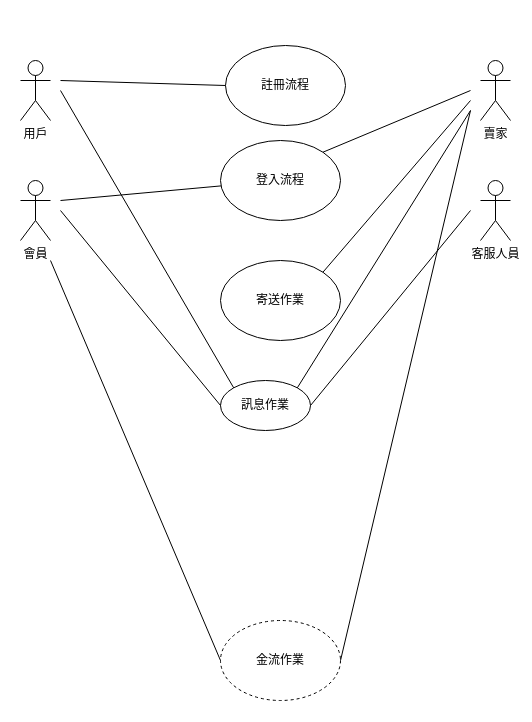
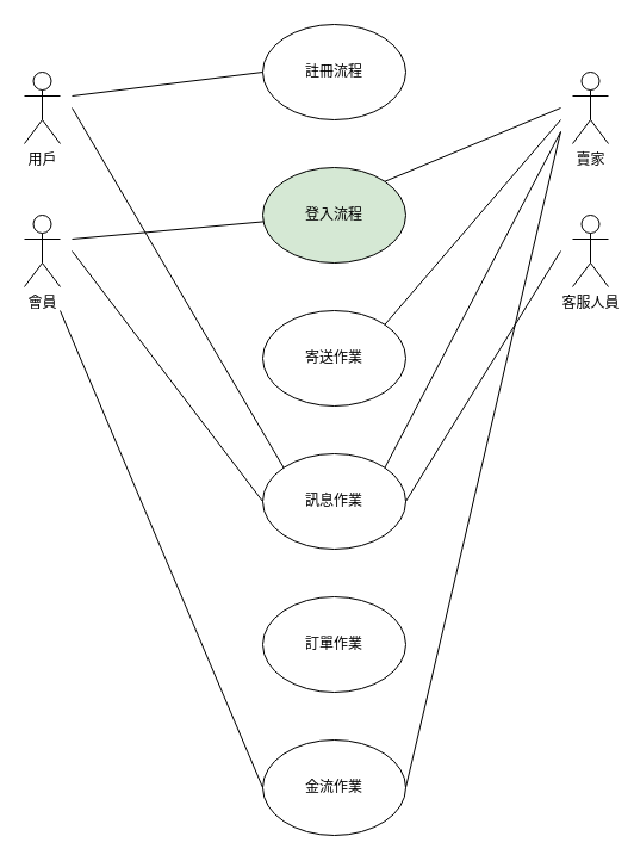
  <mxCell id="0" />
  <mxCell id="1" parent="0" />
  <mxCell id="2" value="用戶" style="shape=umlActor;verticalLabelPosition=bottom;verticalAlign=top;html=1;outlineConnect=0;" vertex="1" parent="1"><mxGeometry x="20" y="60" width="30" height="60" as="geometry" /></mxCell>
  <mxCell id="3" value="會員" style="shape=umlActor;verticalLabelPosition=bottom;verticalAlign=top;html=1;outlineConnect=0;" vertex="1" parent="1"><mxGeometry x="20" y="180" width="30" height="60" as="geometry" /></mxCell>
  <mxCell id="4" value="客服人員" style="shape=umlActor;verticalLabelPosition=bottom;verticalAlign=top;html=1;outlineConnect=0;" vertex="1" parent="1"><mxGeometry x="480" y="180" width="30" height="60" as="geometry" /></mxCell>
  <mxCell id="5" value="賣家" style="shape=umlActor;verticalLabelPosition=bottom;verticalAlign=top;html=1;outlineConnect=0;" vertex="1" parent="1"><mxGeometry x="480" y="60" width="30" height="60" as="geometry" /></mxCell>
- <mxCell id="6" value="註冊流程" style="ellipse;whiteSpace=wrap;html=1;" vertex="1" parent="1"><mxGeometry x="225" y="45" width="120" height="80" as="geometry" /></mxCell>
- <mxCell id="7" value="登入流程" style="ellipse;whiteSpace=wrap;html=1;" vertex="1" parent="1"><mxGeometry x="220" y="140" width="120" height="80" as="geometry" /></mxCell>
+ <mxCell id="6" value="註冊流程" style="ellipse;whiteSpace=wrap;html=1;" vertex="1" parent="1"><mxGeometry x="220" width="120" height="80" as="geometry" y="20" /></mxCell>
+ <mxCell id="7" value="登入流程" style="ellipse;whiteSpace=wrap;html=1;fillColor=#d5e8d4;" vertex="1" parent="1"><mxGeometry x="220" y="140" width="120" height="80" as="geometry" /></mxCell>
  <mxCell id="8" value="寄送作業" style="ellipse;whiteSpace=wrap;html=1;" vertex="1" parent="1"><mxGeometry x="220" y="260" width="120" height="80" as="geometry" /></mxCell>
- <mxCell id="9" value="訊息作業" style="ellipse;whiteSpace=wrap;html=1;" vertex="1" parent="1"><mxGeometry x="220" y="380" width="90" height="50" as="geometry" /></mxCell>
- <mxCell id="11" value="金流作業" style="ellipse;whiteSpace=wrap;html=1;dashed=1;" vertex="1" parent="1"><mxGeometry x="220" y="620" width="120" height="80" as="geometry" /></mxCell>
+ <mxCell id="9" value="訊息作業" style="ellipse;whiteSpace=wrap;html=1;" vertex="1" parent="1"><mxGeometry x="220" y="380" width="120" height="80" as="geometry" /></mxCell>
+ <mxCell id="10" value="訂單作業" style="ellipse;whiteSpace=wrap;html=1;" vertex="1" parent="1"><mxGeometry x="220" y="500" width="120" height="80" as="geometry" /></mxCell>
+ <mxCell id="11" value="金流作業" style="ellipse;whiteSpace=wrap;html=1;" vertex="1" parent="1"><mxGeometry x="220" y="620" width="120" height="80" as="geometry" /></mxCell>
  <mxCell id="12" value="" style="endArrow=none;html=1;rounded=0;exitX=0;exitY=0.5;exitDx=0;exitDy=0;" edge="1" parent="1" source="6"><mxGeometry width="50" height="50" relative="1" as="geometry"><mxPoint x="390" y="360" as="sourcePoint" /><mxPoint x="60" y="80" as="targetPoint" /></mxGeometry></mxCell>
  <mxCell id="13" value="" style="endArrow=none;html=1;rounded=0;exitX=0;exitY=0;exitDx=0;exitDy=0;" edge="1" parent="1" source="9"><mxGeometry width="50" height="50" relative="1" as="geometry"><mxPoint x="390" y="360" as="sourcePoint" /><mxPoint x="60" y="90" as="targetPoint" /></mxGeometry></mxCell>
  <mxCell id="14" value="" style="endArrow=none;html=1;rounded=0;" edge="1" parent="1" source="7"><mxGeometry width="50" height="50" relative="1" as="geometry"><mxPoint x="390" y="360" as="sourcePoint" /><mxPoint x="60" y="200" as="targetPoint" /></mxGeometry></mxCell>
  <mxCell id="15" value="" style="endArrow=none;html=1;rounded=0;exitX=0;exitY=0.5;exitDx=0;exitDy=0;" edge="1" parent="1" source="9"><mxGeometry width="50" height="50" relative="1" as="geometry"><mxPoint x="390" y="360" as="sourcePoint" /><mxPoint x="60" y="210" as="targetPoint" /></mxGeometry></mxCell>
  <mxCell id="16" value="" style="endArrow=none;html=1;rounded=0;exitX=0;exitY=0.5;exitDx=0;exitDy=0;" edge="1" parent="1" source="11"><mxGeometry width="50" height="50" relative="1" as="geometry"><mxPoint x="390" y="470" as="sourcePoint" /><mxPoint x="50" y="260" as="targetPoint" /></mxGeometry></mxCell>
  <mxCell id="17" value="" style="endArrow=none;html=1;rounded=0;exitX=1;exitY=0;exitDx=0;exitDy=0;" edge="1" parent="1" source="7"><mxGeometry width="50" height="50" relative="1" as="geometry"><mxPoint x="390" y="290" as="sourcePoint" /><mxPoint x="470" y="90" as="targetPoint" /></mxGeometry></mxCell>
  <mxCell id="18" value="" style="endArrow=none;html=1;rounded=0;exitX=1;exitY=0;exitDx=0;exitDy=0;" edge="1" parent="1" source="8"><mxGeometry width="50" height="50" relative="1" as="geometry"><mxPoint x="390" y="290" as="sourcePoint" /><mxPoint x="470" y="100" as="targetPoint" /></mxGeometry></mxCell>
  <mxCell id="19" value="" style="endArrow=none;html=1;rounded=0;exitX=1;exitY=0;exitDx=0;exitDy=0;" edge="1" parent="1" source="9"><mxGeometry width="50" height="50" relative="1" as="geometry"><mxPoint x="390" y="290" as="sourcePoint" /><mxPoint x="470" y="110" as="targetPoint" /></mxGeometry></mxCell>
  <mxCell id="20" value="" style="endArrow=none;html=1;rounded=0;exitX=1;exitY=0.5;exitDx=0;exitDy=0;" edge="1" parent="1" source="11"><mxGeometry width="50" height="50" relative="1" as="geometry"><mxPoint x="390" y="430" as="sourcePoint" /><mxPoint x="470" y="110" as="targetPoint" /></mxGeometry></mxCell>
  <mxCell id="21" value="" style="endArrow=none;html=1;rounded=0;exitX=1;exitY=0.5;exitDx=0;exitDy=0;" edge="1" parent="1" source="9"><mxGeometry width="50" height="50" relative="1" as="geometry"><mxPoint x="390" y="400" as="sourcePoint" /><mxPoint x="470" y="210" as="targetPoint" /></mxGeometry></mxCell>
